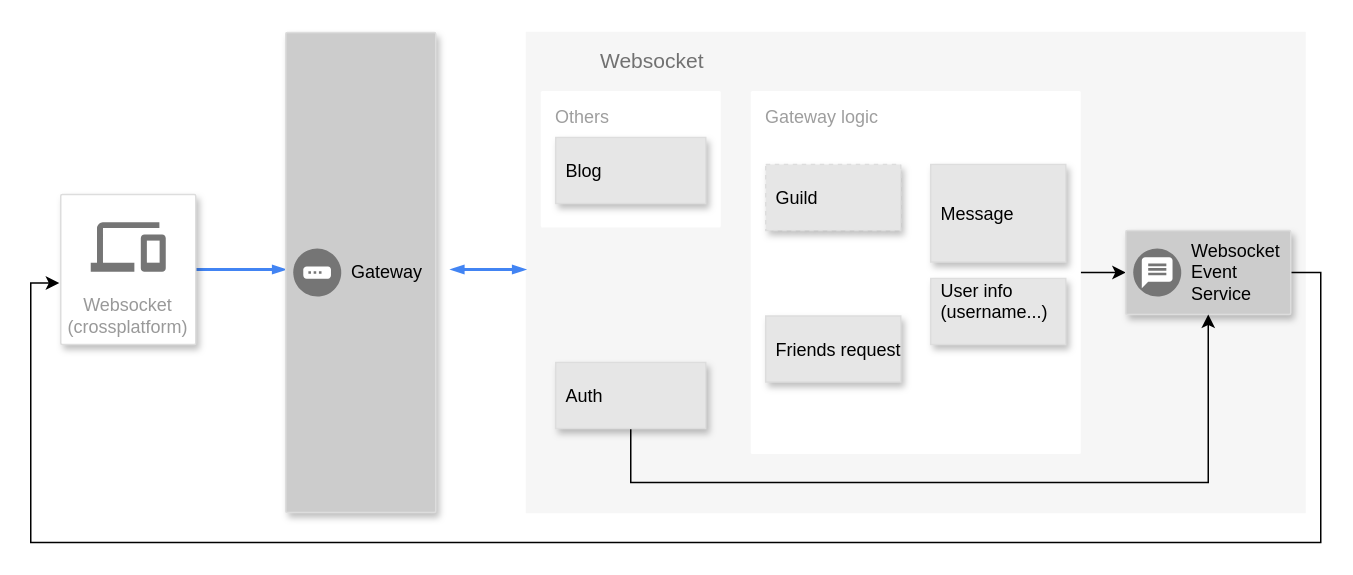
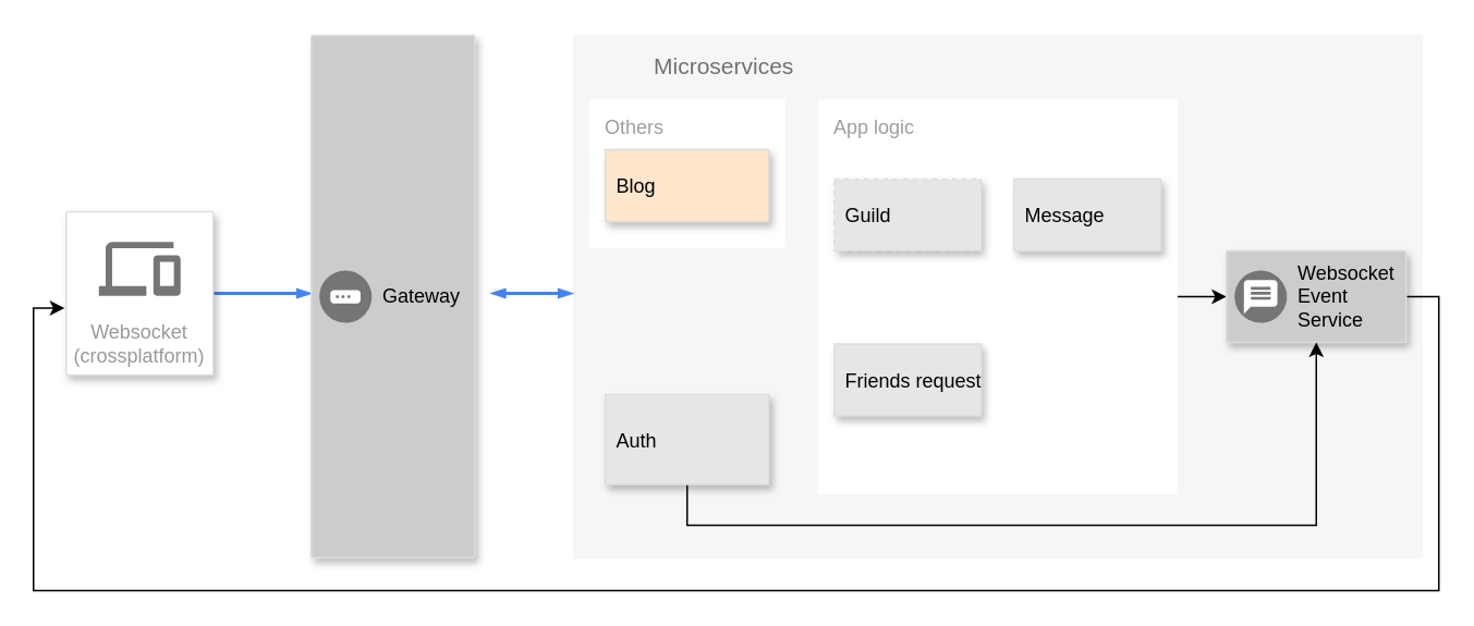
  <mxCell id="0" />
  <mxCell id="1" parent="0" />
- <mxCell id="2" value="&lt;div&gt;Websocket&lt;/div&gt;" style="fillColor=#F6F6F6;strokeColor=none;shadow=0;gradientColor=none;fontSize=14;align=left;spacing=10;fontColor=#717171;9E9E9E;verticalAlign=top;spacingTop=-4;fontStyle=0;spacingLeft=40;html=1;" parent="1" vertex="1"><mxGeometry x="350" y="20.5" width="520" height="321" as="geometry" /></mxCell>
+ <mxCell id="2" value="&lt;div&gt;Microservices&lt;/div&gt;" style="fillColor=#F6F6F6;strokeColor=none;shadow=0;gradientColor=none;fontSize=14;align=left;spacing=10;fontColor=#717171;9E9E9E;verticalAlign=top;spacingTop=-4;fontStyle=0;spacingLeft=40;html=1;" parent="1" vertex="1"><mxGeometry x="350" y="20.5" width="520" height="321" as="geometry" /></mxCell>
  <mxCell id="3" style="edgeStyle=orthogonalEdgeStyle;rounded=0;html=1;labelBackgroundColor=none;startFill=1;startSize=4;endArrow=blockThin;endFill=1;endSize=4;jettySize=auto;orthogonalLoop=1;strokeColor=#4284F3;strokeWidth=2;fontSize=12;fontColor=#000000;align=left;dashed=0;" parent="1" source="4" edge="1"><mxGeometry relative="1" as="geometry"><Array as="points"><mxPoint x="190" y="179" /><mxPoint x="190" y="179" /></Array><mxPoint x="190" y="179" as="targetPoint" /></mxGeometry></mxCell>
  <mxCell id="4" value="&lt;div&gt;Websocket&lt;/div&gt;&lt;div&gt;(crossplatform)&lt;/div&gt;" style="strokeColor=#dddddd;fillColor=#FFFFFF;shadow=1;strokeWidth=1;rounded=1;absoluteArcSize=1;arcSize=2;labelPosition=center;verticalLabelPosition=middle;align=center;verticalAlign=bottom;spacingLeft=0;fontColor=#999999;fontSize=12;whiteSpace=wrap;spacingBottom=2;html=1;" parent="1" vertex="1"><mxGeometry x="40" y="129" width="90" height="100" as="geometry" /></mxCell>
  <mxCell id="5" value="" style="dashed=0;connectable=0;html=1;fillColor=#757575;strokeColor=none;shape=mxgraph.gcp2.desktop_and_mobile;part=1;" parent="4" vertex="1"><mxGeometry x="0.5" width="50" height="33" relative="1" as="geometry"><mxPoint x="-25" y="18.5" as="offset" /></mxGeometry></mxCell>
  <mxCell id="6" style="edgeStyle=orthogonalEdgeStyle;rounded=0;html=1;labelBackgroundColor=none;startFill=1;startSize=4;endArrow=blockThin;endFill=1;endSize=4;jettySize=auto;orthogonalLoop=1;strokeColor=#4284F3;strokeWidth=2;fontSize=12;fontColor=#000000;align=left;dashed=0;startArrow=blockThin;" parent="1" edge="1"><mxGeometry relative="1" as="geometry"><mxPoint x="300" y="179" as="sourcePoint" /><mxPoint x="350" y="179" as="targetPoint" /><Array as="points"><mxPoint x="320" y="179" /><mxPoint x="320" y="179" /></Array></mxGeometry></mxCell>
  <mxCell id="7" style="edgeStyle=orthogonalEdgeStyle;rounded=0;orthogonalLoop=1;jettySize=auto;html=1;exitX=1;exitY=0.5;exitDx=0;exitDy=0;exitPerimeter=0;" parent="1" source="8" target="10" edge="1"><mxGeometry relative="1" as="geometry" /></mxCell>
- <mxCell id="8" value="&lt;div&gt;Gateway logic&lt;br&gt;&lt;/div&gt;" style="points=[[0,0,0],[0.25,0,0],[0.5,0,0],[0.75,0,0],[1,0,0],[1,0.25,0],[1,0.5,0],[1,0.75,0],[1,1,0],[0.75,1,0],[0.5,1,0],[0.25,1,0],[0,1,0],[0,0.75,0],[0,0.5,0],[0,0.25,0]];rounded=1;absoluteArcSize=1;arcSize=2;html=1;strokeColor=none;gradientColor=none;shadow=0;dashed=0;fontSize=12;fontColor=#9E9E9E;align=left;verticalAlign=top;spacing=10;spacingTop=-4;" parent="1" vertex="1"><mxGeometry x="500" y="60" width="220" height="242" as="geometry" /></mxCell>
+ <mxCell id="8" value="&lt;div&gt;App logic&lt;br&gt;&lt;/div&gt;" style="points=[[0,0,0],[0.25,0,0],[0.5,0,0],[0.75,0,0],[1,0,0],[1,0.25,0],[1,0.5,0],[1,0.75,0],[1,1,0],[0.75,1,0],[0.5,1,0],[0.25,1,0],[0,1,0],[0,0.75,0],[0,0.5,0],[0,0.25,0]];rounded=1;absoluteArcSize=1;arcSize=2;html=1;strokeColor=none;gradientColor=none;shadow=0;dashed=0;fontSize=12;fontColor=#9E9E9E;align=left;verticalAlign=top;spacing=10;spacingTop=-4;" parent="1" vertex="1"><mxGeometry x="500" y="60" width="220" height="242" as="geometry" /></mxCell>
  <mxCell id="9" style="edgeStyle=orthogonalEdgeStyle;rounded=0;orthogonalLoop=1;jettySize=auto;html=1;exitX=1;exitY=0.5;exitDx=0;exitDy=0;entryX=-0.011;entryY=0.59;entryDx=0;entryDy=0;entryPerimeter=0;" parent="1" source="10" target="4" edge="1"><mxGeometry relative="1" as="geometry"><mxPoint x="897" y="371" as="targetPoint" /><Array as="points"><mxPoint x="880" y="181" /><mxPoint x="880" y="361" /><mxPoint x="20" y="361" /><mxPoint x="20" y="188" /></Array></mxGeometry></mxCell>
  <mxCell id="10" value="" style="strokeColor=#dddddd;shadow=1;strokeWidth=1;rounded=1;absoluteArcSize=1;arcSize=2;fillColor=#CCCCCC;" parent="1" vertex="1"><mxGeometry x="750" y="153" width="110" height="56" as="geometry" /></mxCell>
  <mxCell id="11" value="&lt;div&gt;Websocket&lt;/div&gt;&lt;div&gt;Event&lt;/div&gt;&lt;div&gt;Service&lt;/div&gt;" style="dashed=0;connectable=0;html=1;fillColor=#757575;strokeColor=none;shape=mxgraph.gcp2.push_notification_service;part=1;labelPosition=right;verticalLabelPosition=middle;align=left;verticalAlign=middle;spacingLeft=5;fontSize=12;" parent="10" vertex="1"><mxGeometry y="0.5" width="32" height="32" relative="1" as="geometry"><mxPoint x="5" y="-16" as="offset" /></mxGeometry></mxCell>
  <mxCell id="12" value="" style="strokeColor=#dddddd;shadow=1;strokeWidth=1;rounded=1;absoluteArcSize=1;arcSize=2;fillColor=#CCCCCC;" parent="1" vertex="1"><mxGeometry x="190" y="21" width="100" height="320" as="geometry" /></mxCell>
  <mxCell id="13" value="Gateway" style="dashed=0;connectable=0;html=1;fillColor=#757575;strokeColor=none;shape=mxgraph.gcp2.gateway;part=1;labelPosition=right;verticalLabelPosition=middle;align=left;verticalAlign=middle;spacingLeft=5;fontSize=12;" parent="12" vertex="1"><mxGeometry y="0.5" width="32" height="32" relative="1" as="geometry"><mxPoint x="5" y="-16" as="offset" /></mxGeometry></mxCell>
  <mxCell id="14" value="Guild" style="dashed=1;strokeColor=#dddddd;shadow=1;strokeWidth=1;labelPosition=center;verticalLabelPosition=middle;align=left;verticalAlign=middle;spacingLeft=5;fontSize=12;fillColor=#E6E6E6;" parent="1" vertex="1"><mxGeometry x="510" y="109" width="90" height="44" as="geometry" /></mxCell>
- <mxCell id="15" value="Message" style="dashed=0;strokeColor=#dddddd;shadow=1;strokeWidth=1;labelPosition=center;verticalLabelPosition=middle;align=left;verticalAlign=middle;spacingLeft=5;fontSize=12;fillColor=#E6E6E6;" parent="1" vertex="1"><mxGeometry x="620" y="109" width="90" height="65" as="geometry" /></mxCell>
+ <mxCell id="15" value="Message" style="dashed=0;strokeColor=#dddddd;shadow=1;strokeWidth=1;labelPosition=center;verticalLabelPosition=middle;align=left;verticalAlign=middle;spacingLeft=5;fontSize=12;fillColor=#E6E6E6;" parent="1" vertex="1"><mxGeometry x="620" y="109" width="90" height="44" as="geometry" /></mxCell>
  <mxCell id="16" value="Friends request" style="dashed=0;strokeColor=#dddddd;shadow=1;strokeWidth=1;labelPosition=center;verticalLabelPosition=middle;align=left;verticalAlign=middle;spacingLeft=5;fontSize=12;fillColor=#E6E6E6;" parent="1" vertex="1"><mxGeometry x="510" y="210" width="90" height="44" as="geometry" /></mxCell>
- <mxCell id="17" value="User info&#10;(username...)&#10;" style="dashed=0;strokeColor=#dddddd;shadow=1;strokeWidth=1;labelPosition=center;verticalLabelPosition=middle;align=left;verticalAlign=middle;spacingLeft=5;fontSize=12;fillColor=#E6E6E6;" parent="1" vertex="1"><mxGeometry x="620" y="185" width="90" height="44" as="geometry" /></mxCell>
  <mxCell id="18" style="edgeStyle=orthogonalEdgeStyle;rounded=0;orthogonalLoop=1;jettySize=auto;html=1;entryX=0.5;entryY=1;entryDx=0;entryDy=0;" parent="1" source="19" target="10" edge="1"><mxGeometry relative="1" as="geometry"><mxPoint x="805" y="231" as="targetPoint" /><Array as="points"><mxPoint x="420" y="321" /><mxPoint x="805" y="321" /></Array></mxGeometry></mxCell>
- <mxCell id="19" value="Auth" style="dashed=0;strokeColor=#dddddd;shadow=1;strokeWidth=1;labelPosition=center;verticalLabelPosition=middle;align=left;verticalAlign=middle;spacingLeft=5;fontSize=12;fillColor=#E6E6E6;" parent="1" vertex="1"><mxGeometry x="370" y="241" width="100" height="44" as="geometry" /></mxCell>
+ <mxCell id="19" value="Auth" style="dashed=0;strokeColor=#dddddd;shadow=1;strokeWidth=1;labelPosition=center;verticalLabelPosition=middle;align=left;verticalAlign=middle;spacingLeft=5;fontSize=12;fillColor=#E6E6E6;" parent="1" vertex="1"><mxGeometry x="370" y="241" width="100" height="55" as="geometry" /></mxCell>
  <mxCell id="20" value="Others" style="points=[[0,0,0],[0.25,0,0],[0.5,0,0],[0.75,0,0],[1,0,0],[1,0.25,0],[1,0.5,0],[1,0.75,0],[1,1,0],[0.75,1,0],[0.5,1,0],[0.25,1,0],[0,1,0],[0,0.75,0],[0,0.5,0],[0,0.25,0]];rounded=1;absoluteArcSize=1;arcSize=2;html=1;strokeColor=none;gradientColor=none;shadow=0;dashed=0;fontSize=12;fontColor=#9E9E9E;align=left;verticalAlign=top;spacing=10;spacingTop=-4;" parent="1" vertex="1"><mxGeometry x="360" y="60" width="120" height="91" as="geometry" /></mxCell>
- <mxCell id="21" value="Blog" style="dashed=0;strokeColor=#dddddd;shadow=1;strokeWidth=1;labelPosition=center;verticalLabelPosition=middle;align=left;verticalAlign=middle;spacingLeft=5;fontSize=12;fillColor=#E6E6E6;" parent="1" vertex="1"><mxGeometry x="370" y="91" width="100" height="44" as="geometry" /></mxCell>
+ <mxCell id="21" value="Blog" style="dashed=0;strokeColor=#dddddd;shadow=1;strokeWidth=1;labelPosition=center;verticalLabelPosition=middle;align=left;verticalAlign=middle;spacingLeft=5;fontSize=12;fillColor=#ffe6cc;" parent="1" vertex="1"><mxGeometry x="370" y="91" width="100" height="44" as="geometry" /></mxCell>
